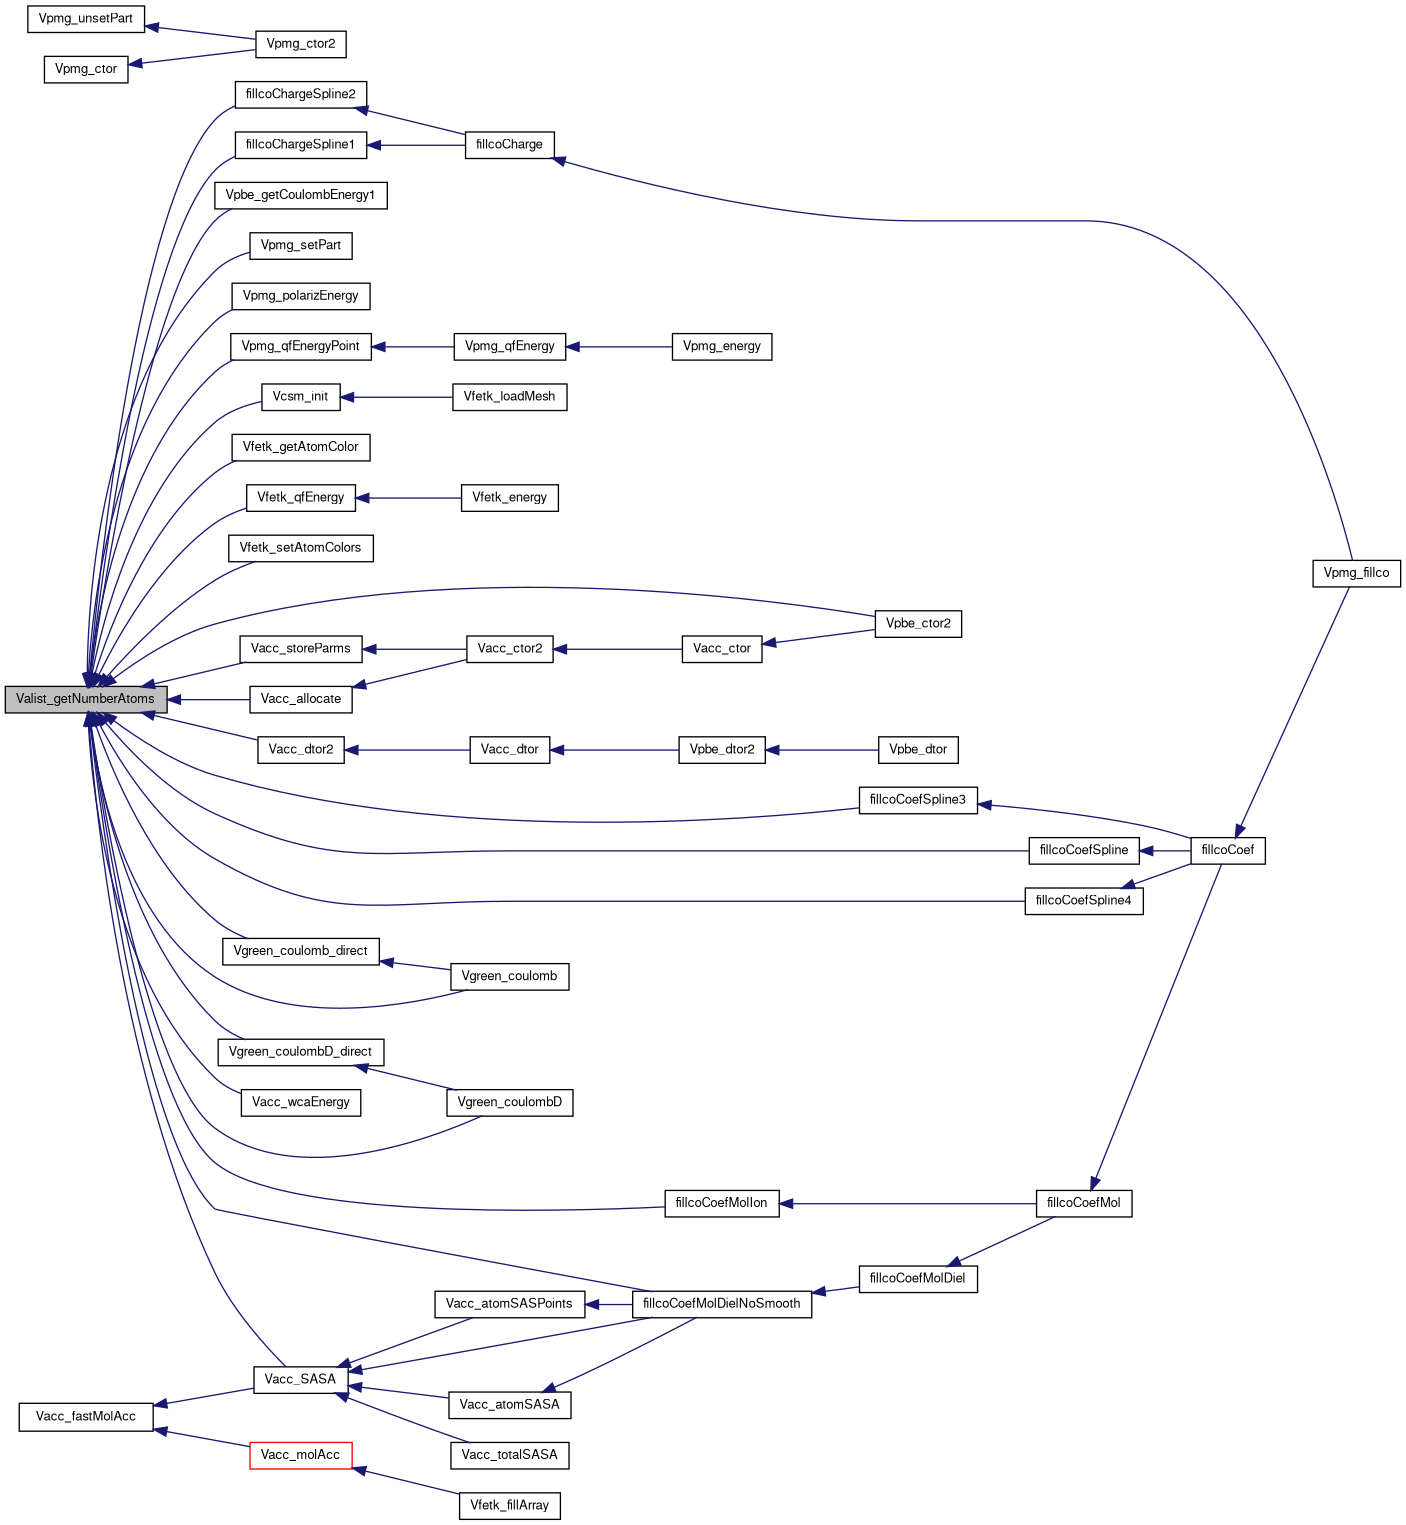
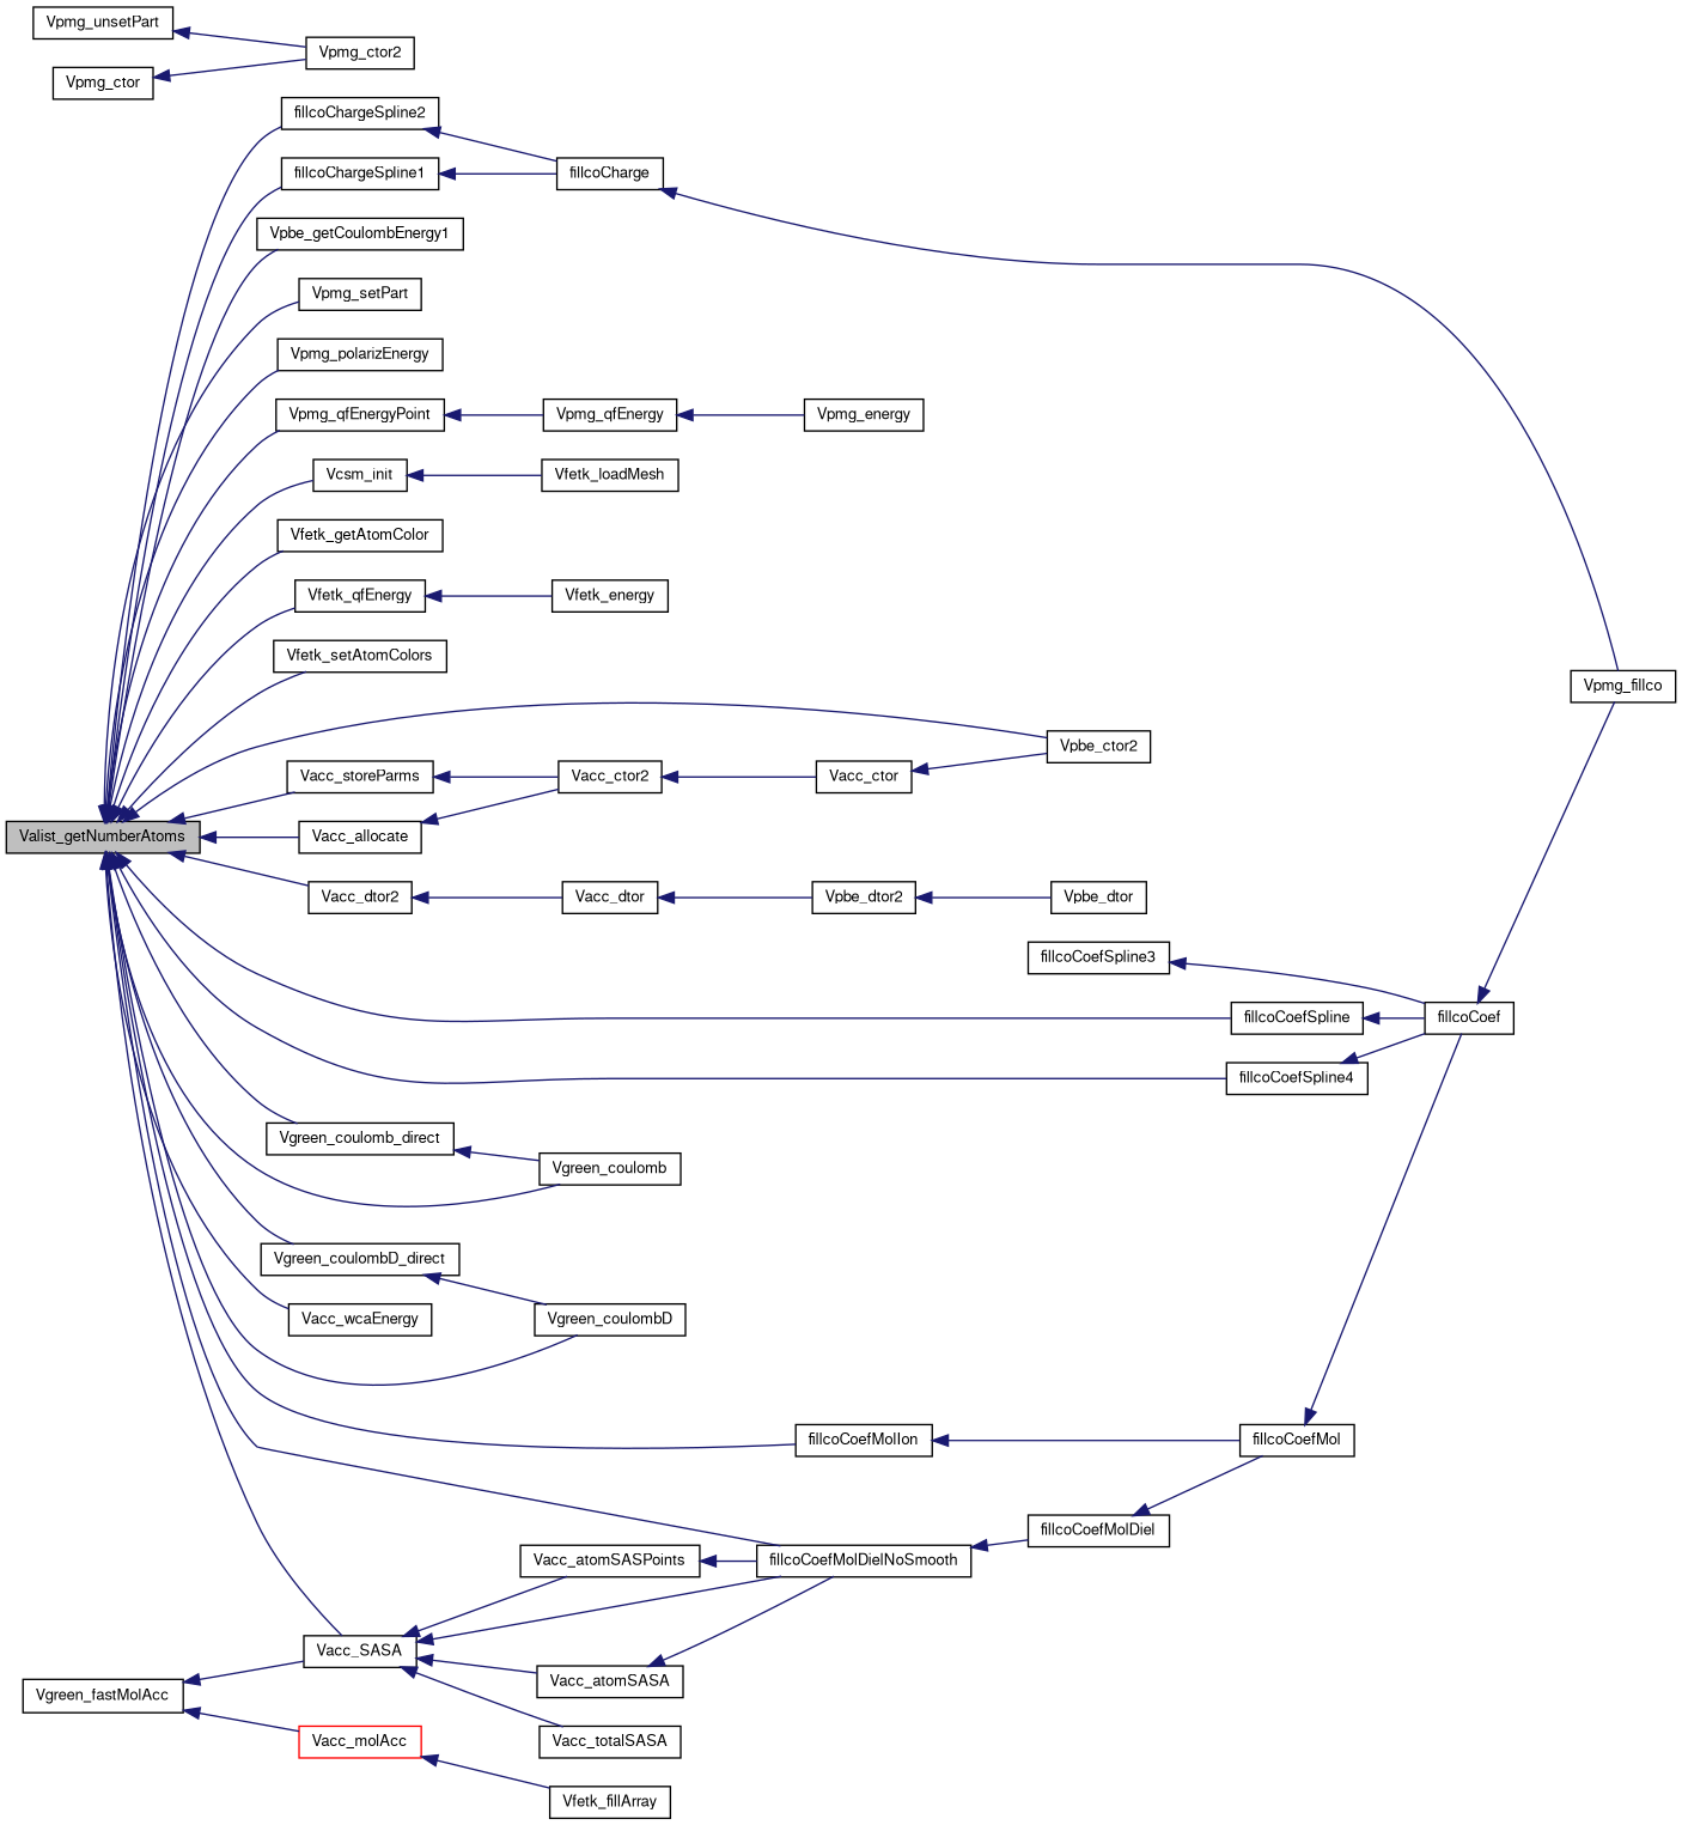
  digraph {
    rankdir=LR
    node [color=black fillcolor=white fontname=FreeSans fontsize=10 shape=record style=filled]
    edge [color=midnightblue dir=back fontname=FreeSans fontsize=10 labelfontname=FreeSans labelfontsize=10 style=solid]
    n1 [fillcolor=grey75 fontcolor=black height=0.2 label=Valist_getNumberAtoms width=0.4]
    n2 [height=0.2 label=Vcsm_init width=0.4]
    n3 [height=0.2 label=Vfetk_getAtomColor width=0.4]
    n4 [height=0.2 label=Vfetk_qfEnergy width=0.4]
    n5 [height=0.2 label=Vfetk_setAtomColors width=0.4]
    n6 [height=0.2 label=Vacc_storeParms width=0.4]
    n7 [height=0.2 label=Vpbe_ctor2 width=0.4]
    n8 [height=0.2 label=Vacc_allocate width=0.4]
    n9 [height=0.2 label=Vacc_dtor2 width=0.4]
    n10 [height=0.2 label=Vacc_SASA width=0.4]
    n11 [height=0.2 label=fillcoCoefMolDielNoSmooth width=0.4]
    n12 [height=0.2 label=Vacc_wcaEnergy width=0.4]
    n13 [height=0.2 label=Vgreen_coulomb_direct width=0.4]
    n14 [height=0.2 label=Vgreen_coulomb width=0.4]
    n15 [height=0.2 label=Vgreen_coulombD_direct width=0.4]
    n16 [height=0.2 label=Vgreen_coulombD width=0.4]
    n17 [height=0.2 label=Vpbe_getCoulombEnergy1 width=0.4]
    n18 [height=0.2 label=Vpmg_setPart width=0.4]
    n19 [height=0.2 label=Vpmg_polarizEnergy width=0.4]
    n20 [height=0.2 label=Vpmg_qfEnergyPoint width=0.4]
    n21 [height=0.2 label=fillcoCoefMolIon width=0.4]
    n22 [height=0.2 label=fillcoCoefSpline width=0.4]
    n23 [height=0.2 label=fillcoChargeSpline1 width=0.4]
    n24 [height=0.2 label=fillcoChargeSpline2 width=0.4]
    n25 [height=0.2 label=fillcoCoefSpline4 width=0.4]
    n26 [height=0.2 label=fillcoCoefSpline3 width=0.4]
    n27 [height=0.2 label=Vfetk_loadMesh width=0.4]
    n28 [height=0.2 label=Vfetk_energy width=0.4]
    n29 [height=0.2 label=Vacc_ctor2 width=0.4]
    n30 [height=0.2 label=Vacc_dtor width=0.4]
    n31 [height=0.2 label=Vacc_totalSASA width=0.4]
    n32 [height=0.2 label=Vacc_atomSASA width=0.4]
    n33 [height=0.2 label=Vacc_atomSASPoints width=0.4]
    n34 [height=0.2 label=fillcoCoefMolDiel width=0.4]
    n35 [height=0.2 label=Vpmg_unsetPart width=0.4]
    n36 [height=0.2 label=Vpmg_ctor2 width=0.4]
    n37 [height=0.2 label=Vpmg_qfEnergy width=0.4]
    n38 [height=0.2 label=fillcoCoefMol width=0.4]
    n39 [height=0.2 label=fillcoCoef width=0.4]
    n40 [height=0.2 label=fillcoCharge width=0.4]
    n41 [height=0.2 label=Vacc_ctor width=0.4]
    n42 [height=0.2 label=Vpbe_dtor2 width=0.4]
    n43 [height=0.2 label=Vpbe_dtor width=0.4]
-   n44 [height=0.2 label=Vacc_fastMolAcc width=0.4]
+   n44 [height=0.2 label=Vgreen_fastMolAcc width=0.4]
    n45 [color=red height=0.2 label=Vacc_molAcc width=0.4]
    n46 [height=0.2 label=Vfetk_fillArray width=0.4]
    n47 [height=0.2 label=Vpmg_fillco width=0.4]
    n48 [height=0.2 label=Vpmg_ctor width=0.4]
    n49 [height=0.2 label=Vpmg_energy width=0.4]
    n1 -> n2
    n1 -> n3
    n1 -> n4
    n1 -> n5
    n1 -> n6
    n1 -> n7
    n1 -> n8
    n1 -> n9
    n1 -> n10
    n1 -> n11
    n1 -> n12
    n1 -> n13
    n1 -> n14
    n1 -> n15
    n1 -> n16
    n1 -> n17
    n1 -> n18
    n1 -> n19
    n1 -> n20
    n1 -> n21
    n1 -> n22
    n1 -> n23
    n1 -> n24
    n1 -> n25
-   n1 -> n26
    n2 -> n27
    n4 -> n28
    n6 -> n29
    n8 -> n29
    n9 -> n30
    n10 -> n11
    n10 -> n31
    n10 -> n32
    n10 -> n33
    n11 -> n34
    n13 -> n14
    n15 -> n16
    n20 -> n37
    n21 -> n38
    n22 -> n39
    n23 -> n40
    n24 -> n40
    n25 -> n39
    n26 -> n39
    n29 -> n41
    n30 -> n42
    n32 -> n11
    n33 -> n11
    n34 -> n38
    n35 -> n36
    n37 -> n49
    n38 -> n39
    n39 -> n47
    n40 -> n47
    n41 -> n7
    n42 -> n43
    n44 -> n10
    n44 -> n45
    n45 -> n46
    n48 -> n36
  }
